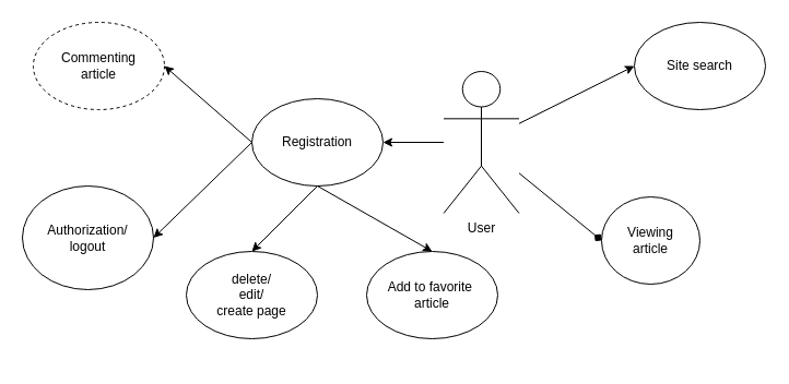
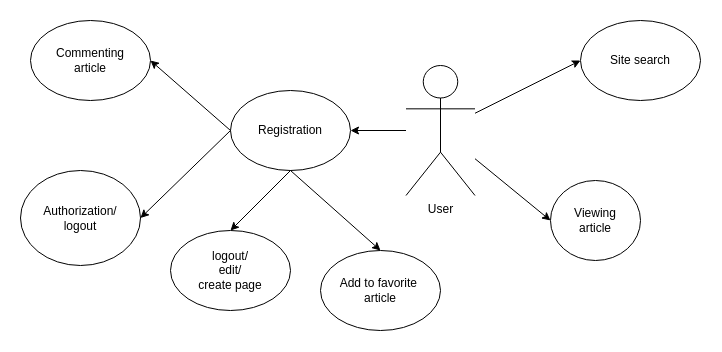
  <mxCell id="0" />
  <mxCell id="1" parent="0" />
  <mxCell id="2" value="User&lt;br&gt;" style="shape=umlActor;verticalLabelPosition=bottom;verticalAlign=top;html=1;outlineConnect=0;" vertex="1" parent="1"><mxGeometry x="405.5" y="65" width="69" height="130" as="geometry" /></mxCell>
  <mxCell id="3" value="Registration" style="ellipse;whiteSpace=wrap;html=1;" vertex="1" parent="1"><mxGeometry x="230" y="90" width="120" height="80" as="geometry" /></mxCell>
  <mxCell id="4" value="Viewing&lt;br&gt;article" style="ellipse;whiteSpace=wrap;html=1;" vertex="1" parent="1"><mxGeometry x="550" y="180" width="90" height="80" as="geometry" /></mxCell>
  <mxCell id="5" value="Site search" style="ellipse;whiteSpace=wrap;html=1;" vertex="1" parent="1"><mxGeometry x="580" y="20" width="120" height="80" as="geometry" /></mxCell>
- <mxCell id="6" value="delete/&lt;br&gt;edit/&lt;br&gt;create page" style="ellipse;whiteSpace=wrap;html=1;" vertex="1" parent="1"><mxGeometry x="170" y="230" width="120" height="80" as="geometry" /></mxCell>
- <mxCell id="7" value="Add to favorite&amp;nbsp;&lt;br&gt;article" style="ellipse;whiteSpace=wrap;html=1;" vertex="1" parent="1"><mxGeometry x="335" y="230" width="120" height="80" as="geometry" /></mxCell>
+ <mxCell id="6" value="logout/&lt;br&gt;edit/&lt;br&gt;create page" style="ellipse;whiteSpace=wrap;html=1;" vertex="1" parent="1"><mxGeometry x="170" y="230" width="120" height="80" as="geometry" /></mxCell>
+ <mxCell id="7" value="Add to favorite&amp;nbsp;&lt;br&gt;article" style="ellipse;whiteSpace=wrap;html=1;" vertex="1" parent="1"><mxGeometry x="320" y="250" width="120" height="80" as="geometry" /></mxCell>
  <mxCell id="8" value="Authorization/&lt;br&gt;logout" style="ellipse;whiteSpace=wrap;html=1;" vertex="1" parent="1"><mxGeometry x="20" y="170" width="120" height="95" as="geometry" /></mxCell>
  <mxCell id="9" value="" style="endArrow=classic;html=1;entryX=0;entryY=0.5;entryDx=0;entryDy=0;" edge="1" parent="1" source="2" target="5"><mxGeometry width="50" height="50" relative="1" as="geometry"><mxPoint x="410" y="220" as="sourcePoint" /><mxPoint x="460" y="170" as="targetPoint" /></mxGeometry></mxCell>
- <mxCell id="10" value="" style="endArrow=diamond;html=1;entryX=0;entryY=0.5;entryDx=0;entryDy=0;" edge="1" parent="1" source="2" target="4"><mxGeometry width="50" height="50" relative="1" as="geometry"><mxPoint x="410" y="220" as="sourcePoint" /><mxPoint x="460" y="170" as="targetPoint" /></mxGeometry></mxCell>
+ <mxCell id="10" value="" style="endArrow=classic;html=1;entryX=0;entryY=0.5;entryDx=0;entryDy=0;" edge="1" parent="1" source="2" target="4"><mxGeometry width="50" height="50" relative="1" as="geometry"><mxPoint x="410" y="220" as="sourcePoint" /><mxPoint x="460" y="170" as="targetPoint" /></mxGeometry></mxCell>
  <mxCell id="11" value="" style="endArrow=classic;html=1;entryX=0.5;entryY=0;entryDx=0;entryDy=0;exitX=0.5;exitY=1;exitDx=0;exitDy=0;" edge="1" parent="1" source="3" target="7"><mxGeometry width="50" height="50" relative="1" as="geometry"><mxPoint x="410" y="220" as="sourcePoint" /><mxPoint x="460" y="170" as="targetPoint" /></mxGeometry></mxCell>
  <mxCell id="12" value="" style="endArrow=classic;html=1;entryX=0.5;entryY=0;entryDx=0;entryDy=0;exitX=0.5;exitY=1;exitDx=0;exitDy=0;" edge="1" parent="1" source="3" target="6"><mxGeometry width="50" height="50" relative="1" as="geometry"><mxPoint x="410" y="220" as="sourcePoint" /><mxPoint x="460" y="170" as="targetPoint" /></mxGeometry></mxCell>
  <mxCell id="13" value="" style="endArrow=classic;html=1;exitX=0;exitY=0.5;exitDx=0;exitDy=0;entryX=1;entryY=0.5;entryDx=0;entryDy=0;" edge="1" parent="1" source="3" target="8"><mxGeometry width="50" height="50" relative="1" as="geometry"><mxPoint x="410" y="220" as="sourcePoint" /><mxPoint x="460" y="170" as="targetPoint" /></mxGeometry></mxCell>
  <mxCell id="14" value="" style="endArrow=classic;html=1;entryX=1;entryY=0.5;entryDx=0;entryDy=0;" edge="1" parent="1" source="2" target="3"><mxGeometry width="50" height="50" relative="1" as="geometry"><mxPoint x="410" y="220" as="sourcePoint" /><mxPoint x="460" y="170" as="targetPoint" /></mxGeometry></mxCell>
- <mxCell id="15" value="Commenting&lt;br&gt;article" style="ellipse;whiteSpace=wrap;html=1;dashed=1;" vertex="1" parent="1"><mxGeometry x="30" y="20" width="120" height="80" as="geometry" /></mxCell>
+ <mxCell id="15" value="Commenting&lt;br&gt;article" style="ellipse;whiteSpace=wrap;html=1;" vertex="1" parent="1"><mxGeometry x="30" y="20" width="120" height="80" as="geometry" /></mxCell>
  <mxCell id="16" value="" style="endArrow=classic;html=1;exitX=0;exitY=0.5;exitDx=0;exitDy=0;entryX=1;entryY=0.5;entryDx=0;entryDy=0;" edge="1" parent="1" source="3" target="15"><mxGeometry width="50" height="50" relative="1" as="geometry"><mxPoint x="410" y="180" as="sourcePoint" /><mxPoint x="460" y="130" as="targetPoint" /></mxGeometry></mxCell>
